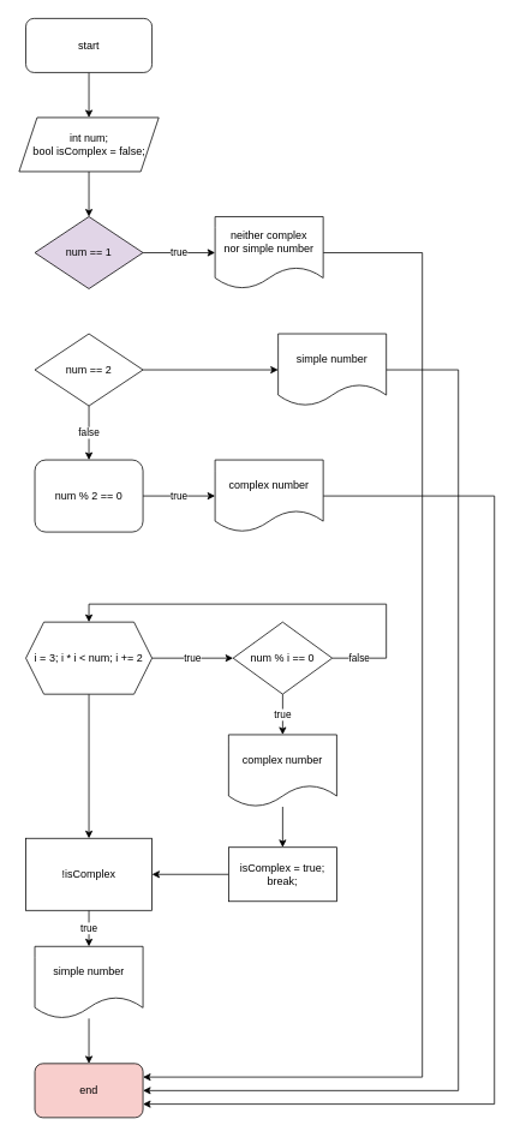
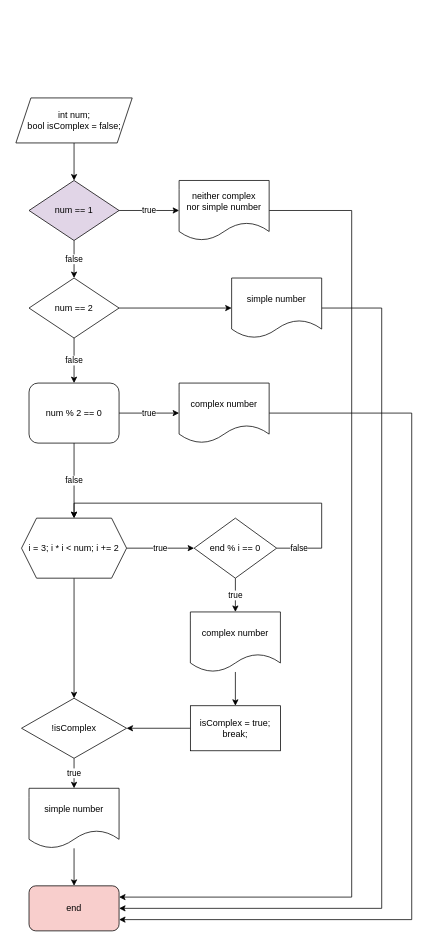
  <mxCell id="0" />
  <mxCell id="1" parent="0" />
- <mxCell id="2" value="" style="edgeStyle=orthogonalEdgeStyle;rounded=0;orthogonalLoop=1;jettySize=auto;html=1;" edge="1" parent="1" source="3" target="5"><mxGeometry relative="1" as="geometry" /></mxCell>
- <mxCell id="3" value="start" style="rounded=1;whiteSpace=wrap;html=1;" vertex="1" parent="1"><mxGeometry x="28" y="20" width="140" height="60" as="geometry" /></mxCell>
  <mxCell id="4" value="" style="edgeStyle=orthogonalEdgeStyle;rounded=0;orthogonalLoop=1;jettySize=auto;html=1;" edge="1" parent="1" source="5" target="14"><mxGeometry relative="1" as="geometry" /></mxCell>
  <mxCell id="5" value="int num;&lt;div&gt;bool isComplex = false;&lt;br&gt;&lt;/div&gt;" style="shape=parallelogram;perimeter=parallelogramPerimeter;whiteSpace=wrap;html=1;fixedSize=1;" vertex="1" parent="1"><mxGeometry x="20.5" y="130" width="155" height="60" as="geometry" /></mxCell>
  <mxCell id="6" value="true" style="edgeStyle=orthogonalEdgeStyle;rounded=0;orthogonalLoop=1;jettySize=auto;html=1;" edge="1" parent="1" source="8" target="11"><mxGeometry relative="1" as="geometry" /></mxCell>
  <mxCell id="7" value="" style="edgeStyle=orthogonalEdgeStyle;rounded=0;orthogonalLoop=1;jettySize=auto;html=1;" edge="1" parent="1" source="8" target="33"><mxGeometry relative="1" as="geometry" /></mxCell>
  <mxCell id="8" value="i = 3; i * i &amp;lt; num; i += 2" style="shape=hexagon;perimeter=hexagonPerimeter2;whiteSpace=wrap;html=1;fixedSize=1;" vertex="1" parent="1"><mxGeometry x="28" y="690" width="140" height="80" as="geometry" /></mxCell>
  <mxCell id="9" value="false" style="edgeStyle=orthogonalEdgeStyle;rounded=0;orthogonalLoop=1;jettySize=auto;html=1;exitX=1;exitY=0.5;exitDx=0;exitDy=0;entryX=0.5;entryY=0;entryDx=0;entryDy=0;" edge="1" parent="1" source="11" target="8"><mxGeometry x="-0.872" relative="1" as="geometry"><Array as="points"><mxPoint x="428" y="730" /><mxPoint x="428" y="670" /><mxPoint x="98" y="670" /></Array><mxPoint as="offset" /></mxGeometry></mxCell>
  <mxCell id="10" value="true" style="edgeStyle=orthogonalEdgeStyle;rounded=0;orthogonalLoop=1;jettySize=auto;html=1;entryX=0.5;entryY=0;entryDx=0;entryDy=0;" edge="1" parent="1" source="11" target="29"><mxGeometry relative="1" as="geometry"><mxPoint x="313" y="810" as="targetPoint" /></mxGeometry></mxCell>
- <mxCell id="11" value="num % i == 0" style="rhombus;whiteSpace=wrap;html=1;" vertex="1" parent="1"><mxGeometry x="258" y="690" width="110" height="80" as="geometry" /></mxCell>
+ <mxCell id="11" value="end % i == 0" style="rhombus;whiteSpace=wrap;html=1;" vertex="1" parent="1"><mxGeometry x="258" y="690" width="110" height="80" as="geometry" /></mxCell>
  <mxCell id="12" value="true" style="edgeStyle=orthogonalEdgeStyle;rounded=0;orthogonalLoop=1;jettySize=auto;html=1;" edge="1" parent="1" source="14" target="16"><mxGeometry relative="1" as="geometry" /></mxCell>
+ <mxCell id="13" value="false" style="edgeStyle=orthogonalEdgeStyle;rounded=0;orthogonalLoop=1;jettySize=auto;html=1;" edge="1" parent="1" source="14" target="25"><mxGeometry relative="1" as="geometry" /></mxCell>
  <mxCell id="14" value="&lt;div&gt;num == 1&lt;br&gt;&lt;/div&gt;" style="rhombus;whiteSpace=wrap;html=1;fillColor=#e1d5e7;" vertex="1" parent="1"><mxGeometry x="38" y="240" width="120" height="80" as="geometry" /></mxCell>
  <mxCell id="15" style="edgeStyle=orthogonalEdgeStyle;rounded=0;orthogonalLoop=1;jettySize=auto;html=1;exitX=1;exitY=0.5;exitDx=0;exitDy=0;entryX=1;entryY=0.25;entryDx=0;entryDy=0;" edge="1" parent="1" source="16" target="22"><mxGeometry relative="1" as="geometry"><mxPoint x="168" y="1190" as="targetPoint" /><Array as="points"><mxPoint x="468" y="280" /><mxPoint x="468" y="1195" /></Array></mxGeometry></mxCell>
  <mxCell id="16" value="neither complex&lt;div&gt;nor simple number&lt;/div&gt;" style="shape=document;whiteSpace=wrap;html=1;boundedLbl=1;" vertex="1" parent="1"><mxGeometry x="238" y="240" width="120" height="80" as="geometry" /></mxCell>
  <mxCell id="17" value="true" style="edgeStyle=orthogonalEdgeStyle;rounded=0;orthogonalLoop=1;jettySize=auto;html=1;" edge="1" parent="1" source="19" target="21"><mxGeometry relative="1" as="geometry" /></mxCell>
+ <mxCell id="18" value="false" style="edgeStyle=orthogonalEdgeStyle;rounded=0;orthogonalLoop=1;jettySize=auto;html=1;entryX=0.5;entryY=0;entryDx=0;entryDy=0;" edge="1" parent="1" source="19" target="8"><mxGeometry relative="1" as="geometry"><mxPoint x="98" y="640" as="targetPoint" /></mxGeometry></mxCell>
  <mxCell id="19" value="num % 2 == 0" style="whiteSpace=wrap;html=1;rounded=1;" vertex="1" parent="1"><mxGeometry x="38" y="510" width="120" height="80" as="geometry" /></mxCell>
  <mxCell id="20" style="edgeStyle=orthogonalEdgeStyle;rounded=0;orthogonalLoop=1;jettySize=auto;html=1;exitX=1;exitY=0.5;exitDx=0;exitDy=0;entryX=1;entryY=0.75;entryDx=0;entryDy=0;" edge="1" parent="1" source="21" target="22"><mxGeometry relative="1" as="geometry"><Array as="points"><mxPoint x="548" y="550" /><mxPoint x="548" y="1225" /></Array></mxGeometry></mxCell>
  <mxCell id="21" value="complex number" style="shape=document;whiteSpace=wrap;html=1;boundedLbl=1;" vertex="1" parent="1"><mxGeometry x="238" y="510" width="120" height="80" as="geometry" /></mxCell>
  <mxCell id="22" value="end" style="rounded=1;whiteSpace=wrap;html=1;fillColor=#f8cecc;" vertex="1" parent="1"><mxGeometry x="38" y="1180" width="120" height="60" as="geometry" /></mxCell>
  <mxCell id="23" value="false" style="edgeStyle=orthogonalEdgeStyle;rounded=0;orthogonalLoop=1;jettySize=auto;html=1;" edge="1" parent="1" source="25" target="19"><mxGeometry relative="1" as="geometry" /></mxCell>
  <mxCell id="24" style="edgeStyle=orthogonalEdgeStyle;rounded=0;orthogonalLoop=1;jettySize=auto;html=1;exitX=1;exitY=0.5;exitDx=0;exitDy=0;entryX=0;entryY=0.5;entryDx=0;entryDy=0;" edge="1" parent="1" source="25" target="27"><mxGeometry relative="1" as="geometry" /></mxCell>
  <mxCell id="25" value="&lt;div&gt;num == 2&lt;br&gt;&lt;/div&gt;" style="rhombus;whiteSpace=wrap;html=1;" vertex="1" parent="1"><mxGeometry x="38" y="370" width="120" height="80" as="geometry" /></mxCell>
  <mxCell id="26" style="edgeStyle=orthogonalEdgeStyle;rounded=0;orthogonalLoop=1;jettySize=auto;html=1;exitX=1;exitY=0.5;exitDx=0;exitDy=0;entryX=1;entryY=0.5;entryDx=0;entryDy=0;" edge="1" parent="1" source="27" target="22"><mxGeometry relative="1" as="geometry"><Array as="points"><mxPoint x="508" y="410" /><mxPoint x="508" y="1210" /></Array></mxGeometry></mxCell>
  <mxCell id="27" value="simple number" style="shape=document;whiteSpace=wrap;html=1;boundedLbl=1;" vertex="1" parent="1"><mxGeometry x="308" y="370" width="120" height="80" as="geometry" /></mxCell>
  <mxCell id="28" value="" style="edgeStyle=orthogonalEdgeStyle;rounded=0;orthogonalLoop=1;jettySize=auto;html=1;" edge="1" parent="1" source="29" target="31"><mxGeometry relative="1" as="geometry" /></mxCell>
  <mxCell id="29" value="complex number" style="shape=document;whiteSpace=wrap;html=1;boundedLbl=1;" vertex="1" parent="1"><mxGeometry x="253" y="815" width="120" height="80" as="geometry" /></mxCell>
  <mxCell id="30" value="" style="edgeStyle=orthogonalEdgeStyle;rounded=0;orthogonalLoop=1;jettySize=auto;html=1;" edge="1" parent="1" source="31" target="33"><mxGeometry relative="1" as="geometry" /></mxCell>
  <mxCell id="31" value="&lt;div&gt;isComplex = true;&lt;/div&gt;&lt;div&gt;break;&lt;/div&gt;" style="whiteSpace=wrap;html=1;" vertex="1" parent="1"><mxGeometry x="253" y="940" width="120" height="60" as="geometry" /></mxCell>
  <mxCell id="32" value="true" style="edgeStyle=orthogonalEdgeStyle;rounded=0;orthogonalLoop=1;jettySize=auto;html=1;" edge="1" parent="1" source="33" target="35"><mxGeometry relative="1" as="geometry" /></mxCell>
- <mxCell id="33" value="!isComplex" style="whiteSpace=wrap;html=1;rounded=0;" vertex="1" parent="1"><mxGeometry x="28" y="930" width="140" height="80" as="geometry" /></mxCell>
+ <mxCell id="33" value="!isComplex" style="rhombus;whiteSpace=wrap;html=1;" vertex="1" parent="1"><mxGeometry x="28" y="930" width="140" height="80" as="geometry" /></mxCell>
  <mxCell id="34" value="" style="edgeStyle=orthogonalEdgeStyle;rounded=0;orthogonalLoop=1;jettySize=auto;html=1;" edge="1" parent="1" source="35" target="22"><mxGeometry relative="1" as="geometry" /></mxCell>
  <mxCell id="35" value="simple number" style="shape=document;whiteSpace=wrap;html=1;boundedLbl=1;" vertex="1" parent="1"><mxGeometry x="38" y="1050" width="120" height="80" as="geometry" /></mxCell>
